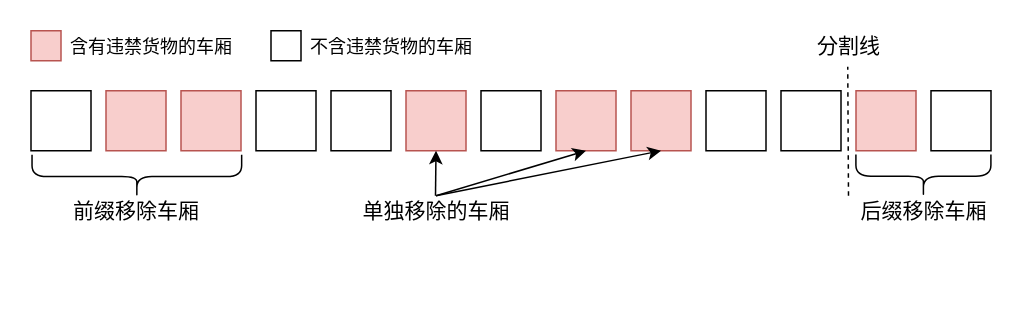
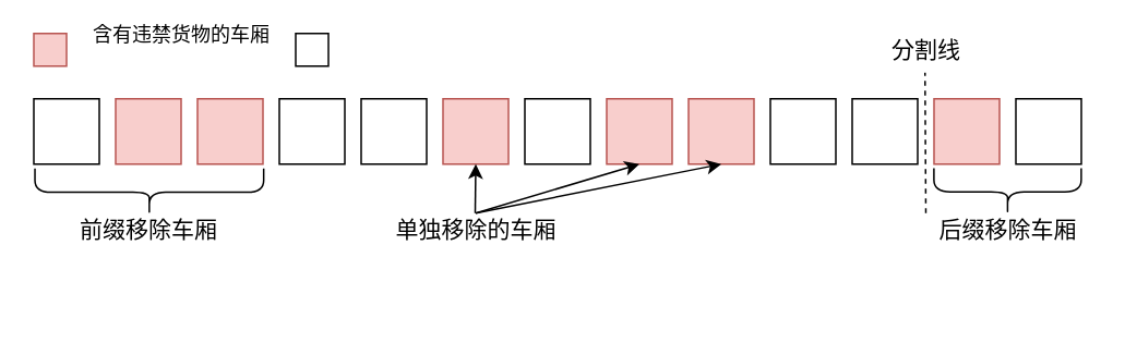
  <mxCell id="0" />
  <mxCell id="1" parent="0" />
  <mxCell id="2" value="" style="whiteSpace=wrap;html=1;aspect=fixed;" parent="1" vertex="1"><mxGeometry x="20" y="60" width="40" height="40" as="geometry" /></mxCell>
  <mxCell id="3" value="" style="whiteSpace=wrap;html=1;aspect=fixed;fillColor=#f8cecc;strokeColor=#b85450;" parent="1" vertex="1"><mxGeometry x="70" y="60" width="40" height="40" as="geometry" /></mxCell>
  <mxCell id="4" value="" style="whiteSpace=wrap;html=1;aspect=fixed;fillColor=#f8cecc;strokeColor=#b85450;" parent="1" vertex="1"><mxGeometry x="120" y="60" width="40" height="40" as="geometry" /></mxCell>
  <mxCell id="5" value="" style="whiteSpace=wrap;html=1;aspect=fixed;" parent="1" vertex="1"><mxGeometry x="220" y="60" width="40" height="40" as="geometry" /></mxCell>
  <mxCell id="6" value="" style="whiteSpace=wrap;html=1;aspect=fixed;fillColor=#f8cecc;strokeColor=#b85450;" parent="1" vertex="1"><mxGeometry x="270" y="60" width="40" height="40" as="geometry" /></mxCell>
  <mxCell id="7" value="" style="whiteSpace=wrap;html=1;aspect=fixed;" parent="1" vertex="1"><mxGeometry x="320" y="60" width="40" height="40" as="geometry" /></mxCell>
  <mxCell id="8" value="" style="whiteSpace=wrap;html=1;aspect=fixed;fillColor=#f8cecc;strokeColor=#b85450;" parent="1" vertex="1"><mxGeometry x="370" y="60" width="40" height="40" as="geometry" /></mxCell>
  <mxCell id="9" value="" style="whiteSpace=wrap;html=1;aspect=fixed;fillColor=#f8cecc;strokeColor=#b85450;" parent="1" vertex="1"><mxGeometry x="420" y="60" width="40" height="40" as="geometry" /></mxCell>
  <mxCell id="10" value="" style="whiteSpace=wrap;html=1;aspect=fixed;" parent="1" vertex="1"><mxGeometry x="470" y="60" width="40" height="40" as="geometry" /></mxCell>
  <mxCell id="11" value="" style="whiteSpace=wrap;html=1;aspect=fixed;" parent="1" vertex="1"><mxGeometry x="520" y="60" width="40" height="40" as="geometry" /></mxCell>
  <mxCell id="12" value="" style="whiteSpace=wrap;html=1;aspect=fixed;fillColor=#f8cecc;strokeColor=#b85450;" parent="1" vertex="1"><mxGeometry x="570" y="60" width="40" height="40" as="geometry" /></mxCell>
  <mxCell id="13" value="" style="whiteSpace=wrap;html=1;aspect=fixed;" parent="1" vertex="1"><mxGeometry x="620" y="60" width="40" height="40" as="geometry" /></mxCell>
  <mxCell id="14" value="" style="shape=curlyBracket;whiteSpace=wrap;html=1;rounded=1;flipH=1;rotation=90;" parent="1" vertex="1"><mxGeometry x="600.44" y="71.93" width="29" height="90" as="geometry" /></mxCell>
  <mxCell id="15" value="&lt;font style=&quot;font-size: 14px&quot;&gt;后缀移除车厢&lt;/font&gt;" style="text;html=1;resizable=0;autosize=1;align=center;verticalAlign=middle;points=[];fillColor=none;strokeColor=none;rounded=0;" parent="1" vertex="1"><mxGeometry x="565" y="130" width="100" height="20" as="geometry" /></mxCell>
  <mxCell id="16" value="" style="shape=curlyBracket;whiteSpace=wrap;html=1;rounded=1;flipH=1;rotation=90;" parent="1" vertex="1"><mxGeometry x="76.06" y="47.31" width="29" height="139.75" as="geometry" /></mxCell>
  <mxCell id="17" value="&lt;font style=&quot;font-size: 14px&quot;&gt;前缀移除车厢&lt;/font&gt;" style="text;html=1;resizable=0;autosize=1;align=center;verticalAlign=middle;points=[];fillColor=none;strokeColor=none;rounded=0;" parent="1" vertex="1"><mxGeometry x="40" y="130" width="100" height="20" as="geometry" /></mxCell>
  <mxCell id="18" value="&lt;font style=&quot;font-size: 14px&quot;&gt;分割线&lt;/font&gt;" style="text;html=1;resizable=0;autosize=1;align=center;verticalAlign=middle;points=[];fillColor=none;strokeColor=none;rounded=0;" parent="1" vertex="1"><mxGeometry x="535" y="20" width="60" height="20" as="geometry" /></mxCell>
  <mxCell id="19" value="" style="whiteSpace=wrap;html=1;aspect=fixed;" parent="1" vertex="1"><mxGeometry x="170" y="60" width="40" height="40" as="geometry" /></mxCell>
  <mxCell id="20" value="单独移除的车厢" style="text;html=1;resizable=0;autosize=1;align=center;verticalAlign=middle;points=[];fillColor=none;strokeColor=none;rounded=0;fontSize=14;" parent="1" vertex="1"><mxGeometry x="235" y="130" width="110" height="20" as="geometry" /></mxCell>
  <mxCell id="21" value="" style="endArrow=classic;html=1;rounded=0;fontSize=14;entryX=0.5;entryY=1;entryDx=0;entryDy=0;" parent="1" target="6" edge="1"><mxGeometry width="50" height="50" relative="1" as="geometry"><mxPoint x="289.66" y="130" as="sourcePoint" /><mxPoint x="289.66" y="105" as="targetPoint" /></mxGeometry></mxCell>
  <mxCell id="22" value="" style="endArrow=classic;html=1;rounded=0;fontSize=14;entryX=0.5;entryY=1;entryDx=0;entryDy=0;" parent="1" target="8" edge="1"><mxGeometry width="50" height="50" relative="1" as="geometry"><mxPoint x="290" y="130" as="sourcePoint" /><mxPoint x="340" y="80" as="targetPoint" /></mxGeometry></mxCell>
  <mxCell id="23" value="" style="endArrow=classic;html=1;rounded=0;fontSize=14;entryX=0.5;entryY=1;entryDx=0;entryDy=0;" parent="1" target="9" edge="1"><mxGeometry width="50" height="50" relative="1" as="geometry"><mxPoint x="290" y="130" as="sourcePoint" /><mxPoint x="345" y="80" as="targetPoint" /></mxGeometry></mxCell>
  <mxCell id="24" value="" style="whiteSpace=wrap;html=1;aspect=fixed;fontSize=14;fillColor=#f8cecc;strokeColor=#b85450;" parent="1" vertex="1"><mxGeometry x="20" y="20" width="20" height="20" as="geometry" /></mxCell>
- <mxCell id="25" value="&lt;span style=&quot;font-size: 12px&quot;&gt;含有违禁货物的车厢&lt;/span&gt;" style="text;html=1;resizable=0;autosize=1;align=center;verticalAlign=middle;points=[];fillColor=none;strokeColor=none;rounded=0;fontSize=14;" parent="1" vertex="1"><mxGeometry x="40" y="20" width="120" height="20" as="geometry" /></mxCell>
+ <mxCell id="25" value="&lt;span style=&quot;font-size: 12px&quot;&gt;含有违禁货物的车厢&lt;/span&gt;" style="text;html=1;resizable=0;autosize=1;align=center;verticalAlign=middle;points=[];fillColor=none;strokeColor=none;rounded=0;fontSize=14;" parent="1" vertex="1"><mxGeometry x="50" y="10" width="120" height="20" as="geometry" /></mxCell>
  <mxCell id="26" value="" style="whiteSpace=wrap;html=1;aspect=fixed;fontSize=14;" parent="1" vertex="1"><mxGeometry x="180" y="20" width="20" height="20" as="geometry" /></mxCell>
- <mxCell id="27" value="&lt;span style=&quot;font-size: 12px&quot;&gt;不含违禁货物的车厢&lt;/span&gt;" style="text;html=1;resizable=0;autosize=1;align=center;verticalAlign=middle;points=[];fillColor=none;strokeColor=none;rounded=0;fontSize=14;" parent="1" vertex="1"><mxGeometry x="200" y="20" width="120" height="20" as="geometry" /></mxCell>
  <mxCell id="28" value="" style="endArrow=none;dashed=1;html=1;rounded=0;" parent="1" edge="1"><mxGeometry width="50" height="50" relative="1" as="geometry"><mxPoint x="565" y="130" as="sourcePoint" /><mxPoint x="564.5" y="44" as="targetPoint" /></mxGeometry></mxCell>
